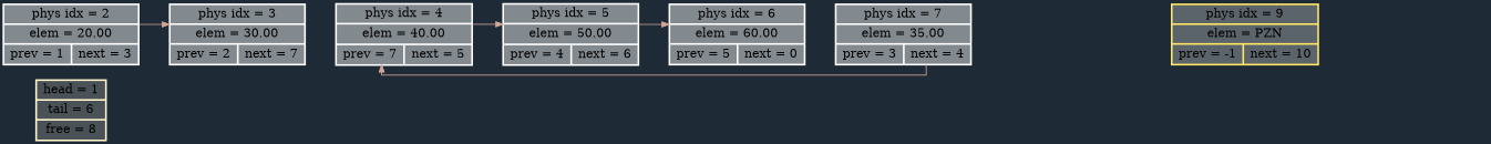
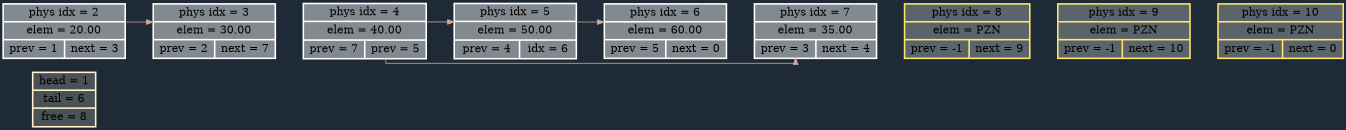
  digraph {
    bgcolor="#1E2A36"
    rankdir=LR
    splines=ortho
    node [color="#FFFFFF" fillcolor="#82898F" penwidth=2.0 shape=record style=filled]
    edge [style=invis weight=500]
    n1 [color="#FFF4CC" fillcolor="#4A5257" label="head = 1 | tail = 6 | free = 8"]
    n2 [label="phys idx = 2 | elem = 20.00 | {prev = 1 | next = 3}"]
    n3 [label="phys idx = 3 | elem = 30.00 | {prev = 2 | next = 7}"]
-   n4 [label="phys idx = 4 | elem = 40.00 | {prev = 7 | next = 5}"]
-   n5 [label="phys idx = 5 | elem = 50.00 | {prev = 4 | next = 6}"]
+   n4 [label="phys idx = 4 | elem = 40.00 | {prev = 7 | prev = 5}"]
+   n5 [label="phys idx = 5 | elem = 50.00 | {prev = 4 | idx = 6}"]
    n6 [label="phys idx = 7 | elem = 35.00 | {prev = 3 | next = 4}"]
+   n7 [color="#ffe766" fillcolor="#5C646B" label="phys idx = 8 | elem = PZN | {prev = -1 | next = 9} "]
    n8 [label="phys idx = 6 | elem = 60.00 | {prev = 5 | next = 0}"]
    n9 [color="#ffe766" fillcolor="#5C646B" label="phys idx = 9 | elem = PZN | {prev = -1 | next = 10} "]
+   n10 [color="#ffe766" fillcolor="#5C646B" label="phys idx = 10 | elem = PZN | {prev = -1 | next = 0} "]
    n2 -> n3
    n2 -> n3 [arrowsize=0.85 color="#D4A798" penwidth=1 style="" weight=""]
    n3 -> n4
    n4 -> n5
    n4 -> n5 [arrowsize=0.85 color="#D4A798" penwidth=1 style="" weight=""]
    n5 -> n8
    n5 -> n8 [arrowsize=0.85 color="#D4A798" penwidth=1 style="" weight=""]
-   n6 -> n4 [arrowsize=0.85 color="#D4A798" penwidth=1 style="" weight=""]
+   n4 -> n6 [arrowsize=0.85 color="#D4A798" penwidth=1 style="" weight=""]
+   n6 -> n7 [weight=1000]
+   n7 -> n9
    n8 -> n6
+   n9 -> n10
  }
